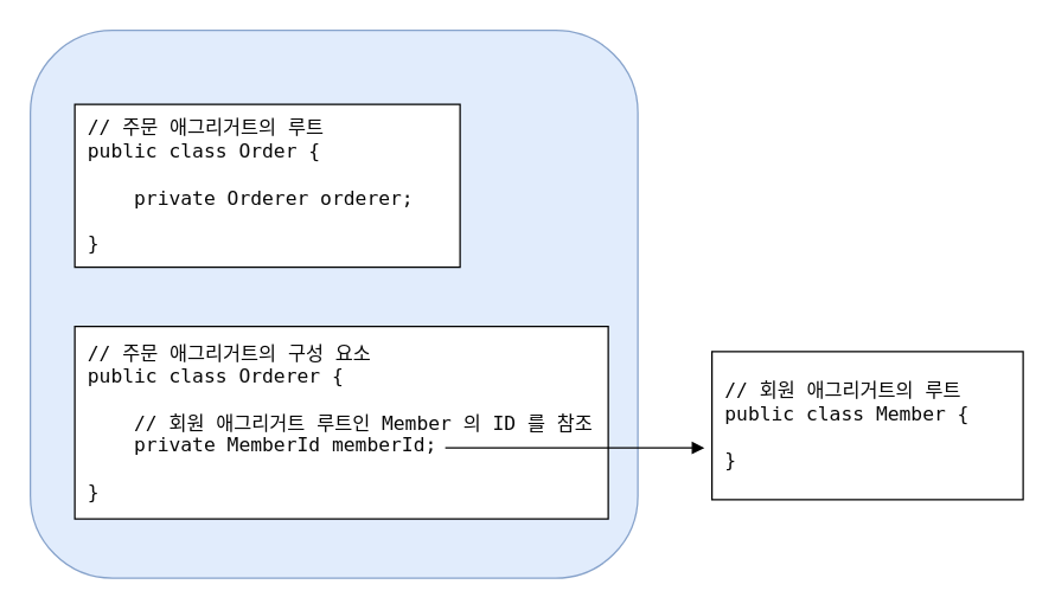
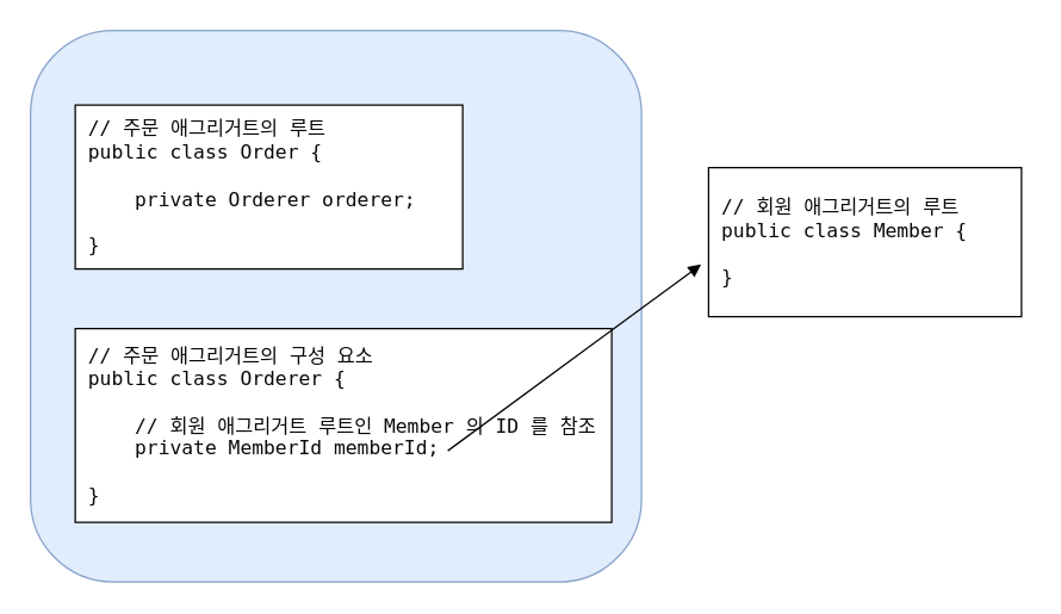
  <mxCell id="0" />
  <mxCell id="1" parent="0" />
  <mxCell id="2" value="" style="rounded=1;whiteSpace=wrap;html=1;fillColor=#dae8fc;strokeColor=#6c8ebf;opacity=80;" vertex="1" parent="1"><mxGeometry x="20" y="20" width="410" height="370" as="geometry" /></mxCell>
  <mxCell id="3" value="&lt;div style=&quot;background-color: rgb(255, 255, 255);&quot;&gt;&lt;pre style=&quot;&quot;&gt;&lt;font face=&quot;IBM Plex Mono, monospace&quot; color=&quot;#080808&quot;&gt;&lt;span style=&quot;font-size: 13.067px;&quot;&gt;// 주문 애그리거트의 루트&lt;br/&gt;public class Order {&lt;br/&gt;&lt;br/&gt;    private Orderer orderer;&lt;br/&gt;&lt;br/&gt;}&lt;/span&gt;&lt;/font&gt;&lt;br&gt;&lt;/pre&gt;&lt;/div&gt;" style="rounded=0;whiteSpace=wrap;html=1;align=left;spacingLeft=7;" vertex="1" parent="1"><mxGeometry x="50" y="70" width="260" height="110" as="geometry" /></mxCell>
  <mxCell id="4" value="&lt;div style=&quot;background-color: rgb(255, 255, 255);&quot;&gt;&lt;pre style=&quot;&quot;&gt;&lt;font face=&quot;IBM Plex Mono, monospace&quot; color=&quot;#080808&quot;&gt;&lt;span style=&quot;font-size: 13.067px;&quot;&gt;// 주문 애그리거트의 구성 요소&lt;br/&gt;public class Orderer {&lt;br/&gt;&lt;br/&gt;    // 회원 애그리거트 루트인 Member 의 ID 를 참조&lt;br/&gt;    private MemberId memberId;  &lt;br/&gt;&lt;br/&gt;}&lt;/span&gt;&lt;/font&gt;&lt;br&gt;&lt;/pre&gt;&lt;/div&gt;" style="rounded=0;whiteSpace=wrap;html=1;align=left;spacingLeft=7;" vertex="1" parent="1"><mxGeometry x="50" y="220" width="360" height="130" as="geometry" /></mxCell>
- <mxCell id="5" value="&lt;div style=&quot;background-color: rgb(255, 255, 255);&quot;&gt;&lt;pre style=&quot;&quot;&gt;&lt;font face=&quot;IBM Plex Mono, monospace&quot; color=&quot;#080808&quot;&gt;&lt;span style=&quot;font-size: 13.067px;&quot;&gt;// 회원 애그리거트의 루트&lt;br/&gt;public class Member {&lt;br/&gt;    &lt;br/&gt;}&lt;/span&gt;&lt;/font&gt;&lt;br&gt;&lt;/pre&gt;&lt;/div&gt;" style="rounded=0;whiteSpace=wrap;html=1;align=left;spacingLeft=7;" vertex="1" parent="1"><mxGeometry x="480" y="237" width="210" height="100" as="geometry" /></mxCell>
+ <mxCell id="5" value="&lt;div style=&quot;background-color: rgb(255, 255, 255);&quot;&gt;&lt;pre style=&quot;&quot;&gt;&lt;font face=&quot;IBM Plex Mono, monospace&quot; color=&quot;#080808&quot;&gt;&lt;span style=&quot;font-size: 13.067px;&quot;&gt;// 회원 애그리거트의 루트&lt;br/&gt;public class Member {&lt;br/&gt;    &lt;br/&gt;}&lt;/span&gt;&lt;/font&gt;&lt;br&gt;&lt;/pre&gt;&lt;/div&gt;" style="rounded=0;whiteSpace=wrap;html=1;align=left;spacingLeft=7;" vertex="1" parent="1"><mxGeometry x="475" y="112" width="210" height="100" as="geometry" /></mxCell>
  <mxCell id="6" value="" style="endArrow=block;html=1;rounded=0;entryX=-0.024;entryY=0.65;entryDx=0;entryDy=0;entryPerimeter=0;endFill=1;" edge="1" parent="1" target="5"><mxGeometry width="50" height="50" relative="1" as="geometry"><mxPoint x="300" y="302" as="sourcePoint" /><mxPoint x="510" y="302" as="targetPoint" /></mxGeometry></mxCell>
